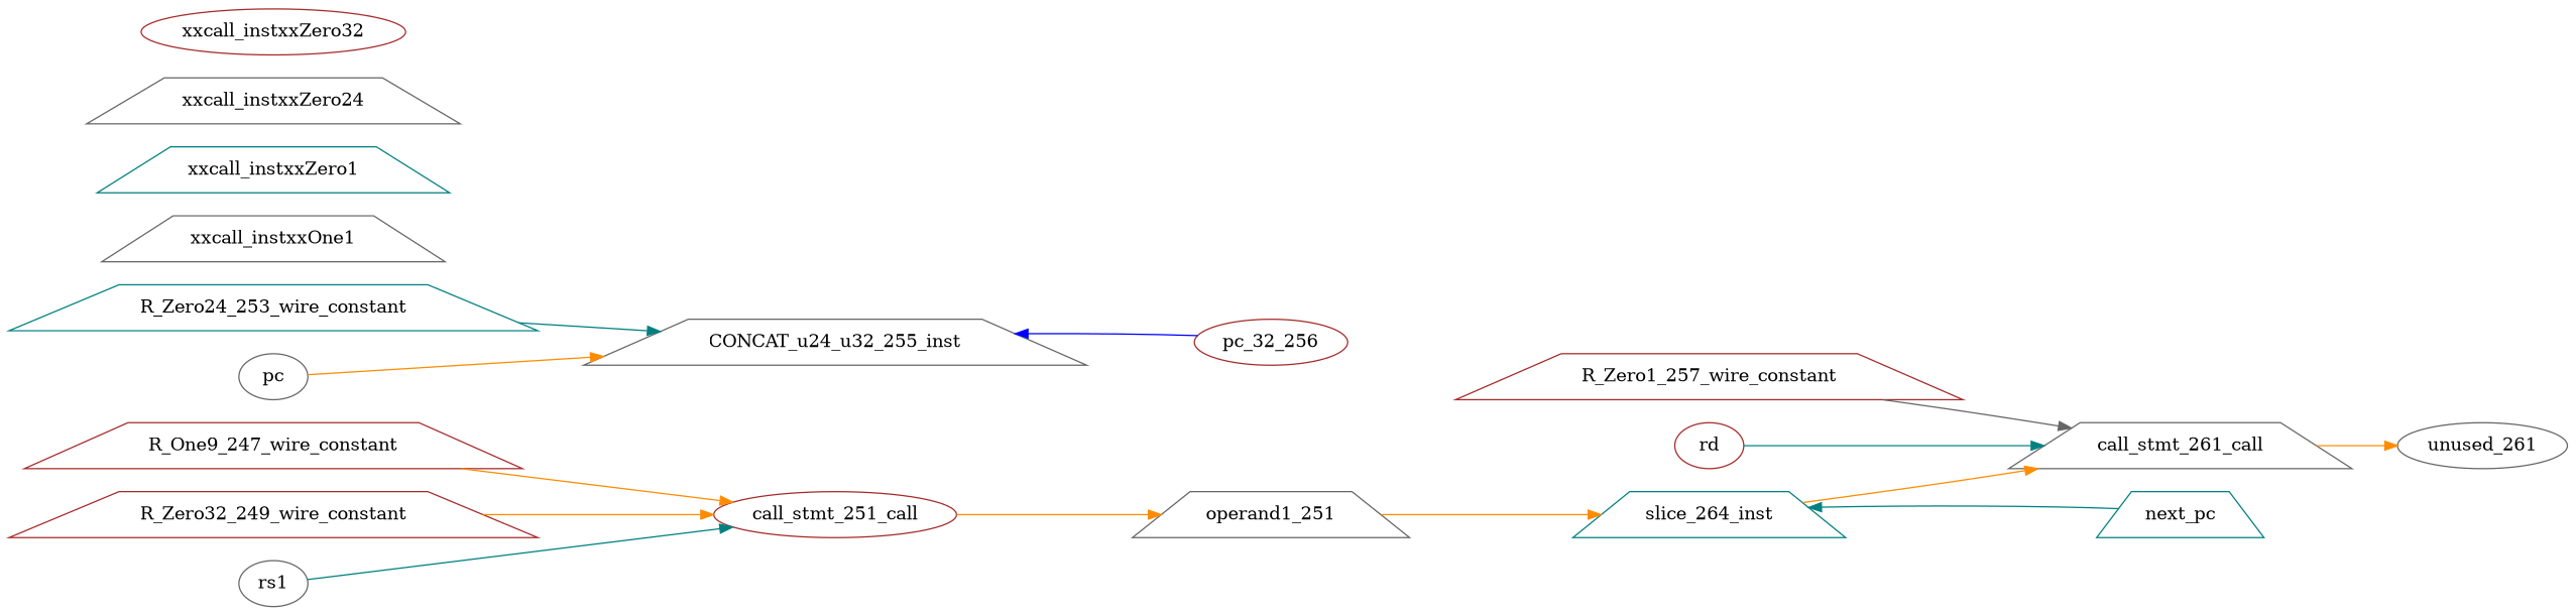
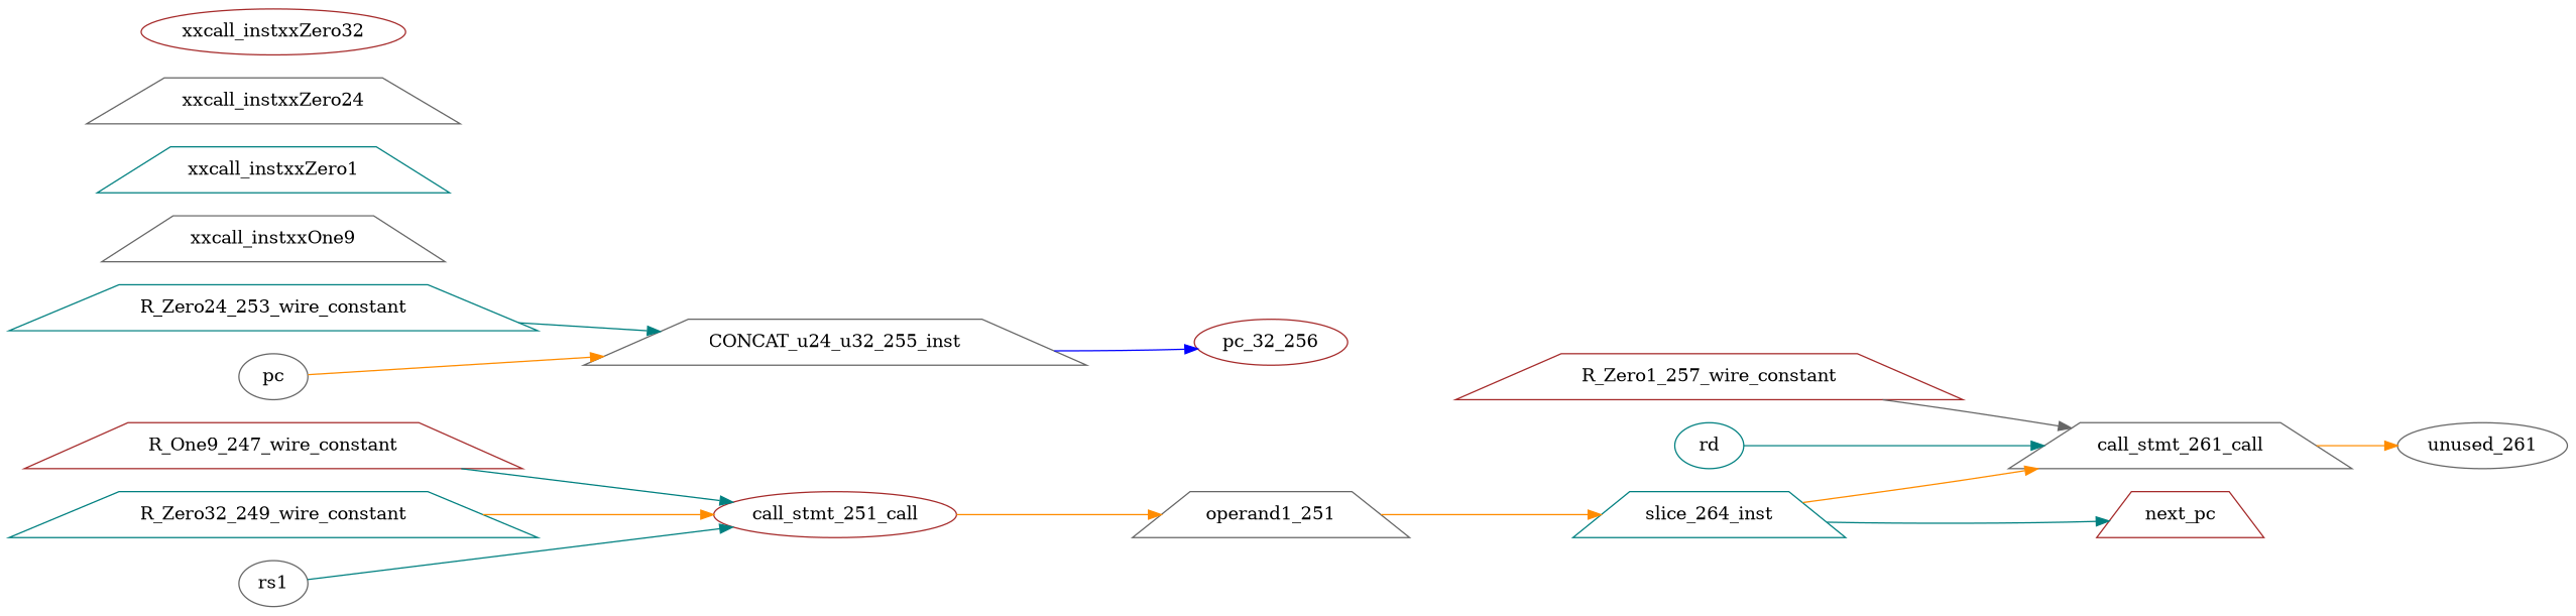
  digraph {
    rankdir=LR
    node [color=brown shape=trapezium]
    edge [color=darkorange]
    n1 [label=R_One9_247_wire_constant]
    call_stmt_251_call [shape=ellipse]
    operand1_251 [color=gray40]
    call_stmt_261_call [color=gray40]
    R_Zero1_257_wire_constant
    unused_261 [color=gray40 shape=ellipse]
    R_Zero24_253_wire_constant [color=teal]
    CONCAT_u24_u32_255_inst [color=gray40]
    pc_32_256 [shape=ellipse]
-   R_Zero32_249_wire_constant
+   R_Zero32_249_wire_constant [color=teal]
    slice_264_inst [color=teal]
-   next_pc [color=teal]
-   xxcall_instxxOne1 [color=gray40]
+   next_pc
+   xxcall_instxxOne1 [color=gray40 label=xxcall_instxxOne9]
    xxcall_instxxZero1 [color=teal]
    xxcall_instxxZero24 [color=gray40]
    xxcall_instxxZero32 [shape=ellipse]
    pc [color=gray40 shape=ellipse]
    rs1 [color=gray40 shape=ellipse]
-   rd [shape=ellipse]
-   n1 -> call_stmt_251_call
+   rd [color=teal shape=ellipse]
+   n1 -> call_stmt_251_call [color=teal]
    call_stmt_251_call -> operand1_251
    operand1_251 -> slice_264_inst
    call_stmt_261_call -> unused_261
    R_Zero1_257_wire_constant -> call_stmt_261_call [color=gray40]
    R_Zero24_253_wire_constant -> CONCAT_u24_u32_255_inst [color=teal]
-   pc_32_256 -> CONCAT_u24_u32_255_inst [color=blue]
+   CONCAT_u24_u32_255_inst -> pc_32_256 [color=blue]
    R_Zero32_249_wire_constant -> call_stmt_251_call
    slice_264_inst -> call_stmt_261_call
-   next_pc -> slice_264_inst [color=teal]
+   slice_264_inst -> next_pc [color=teal]
    pc -> CONCAT_u24_u32_255_inst
    rs1 -> call_stmt_251_call [color=teal]
    rd -> call_stmt_261_call [color=teal]
  }
